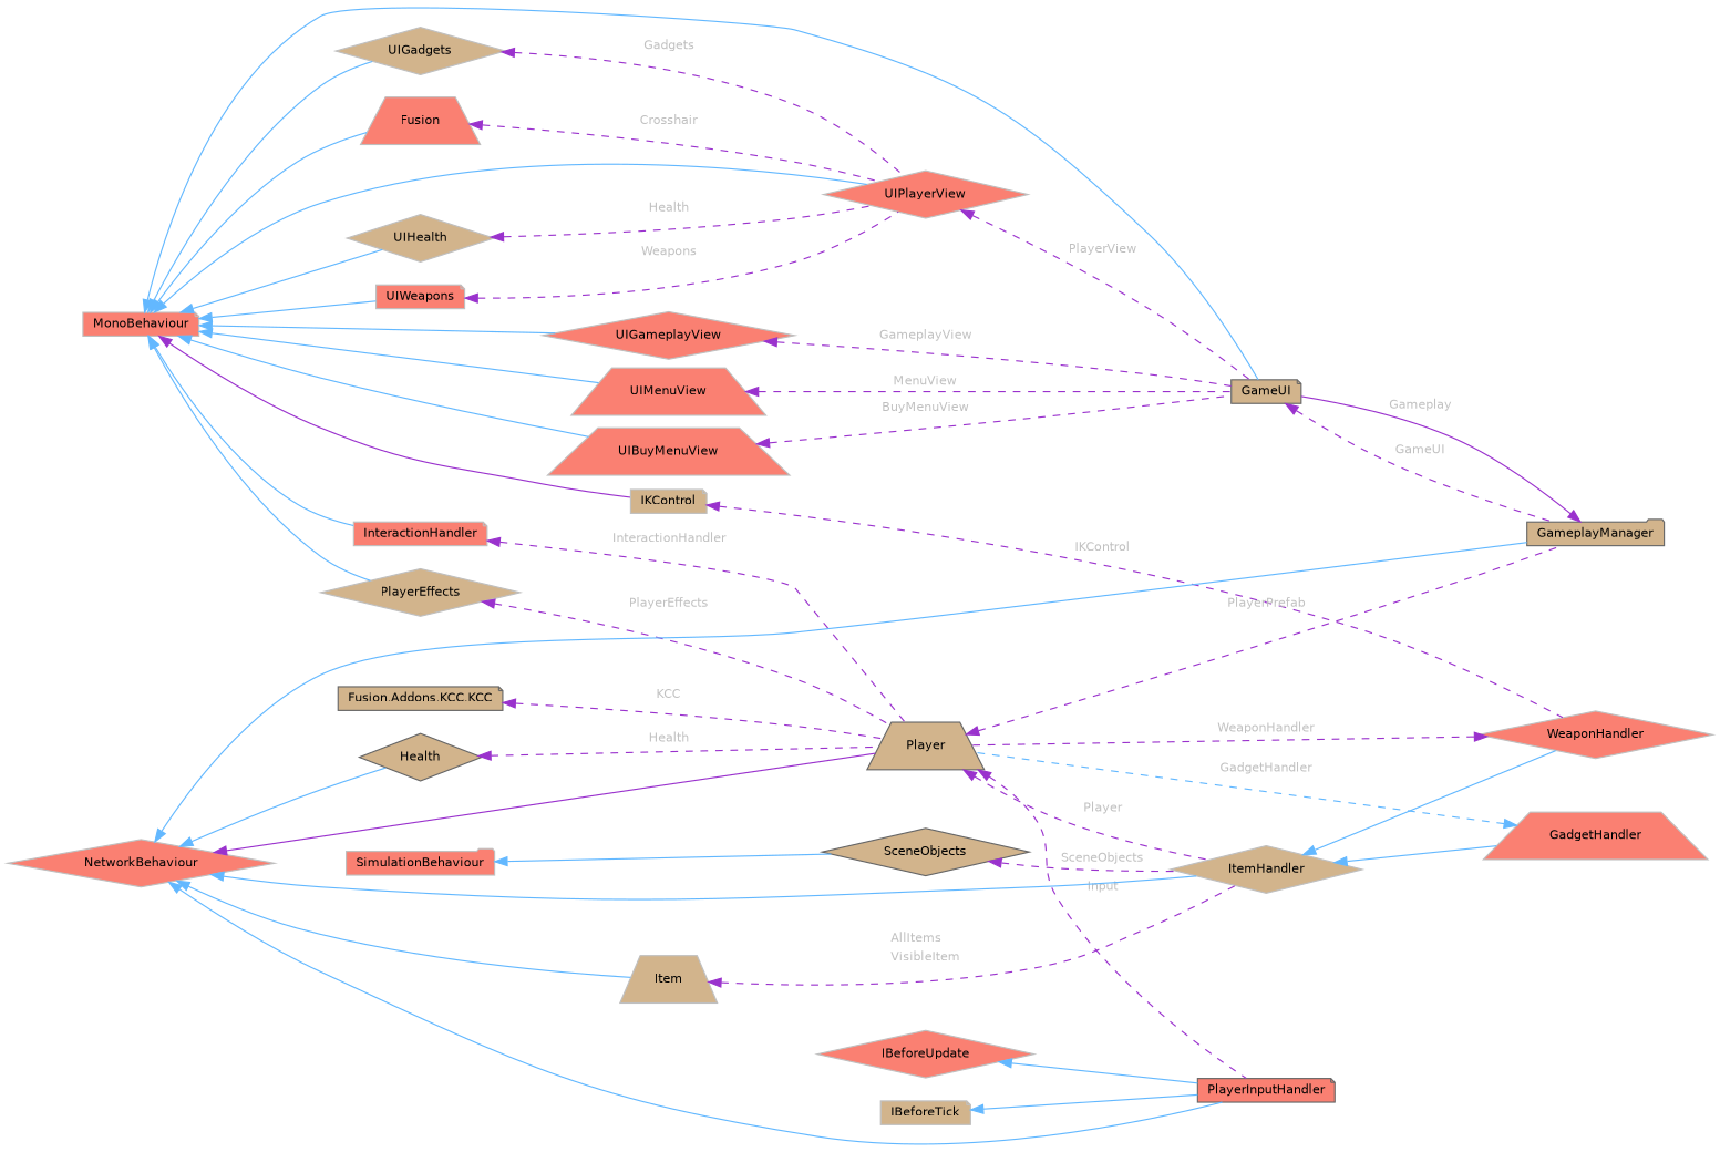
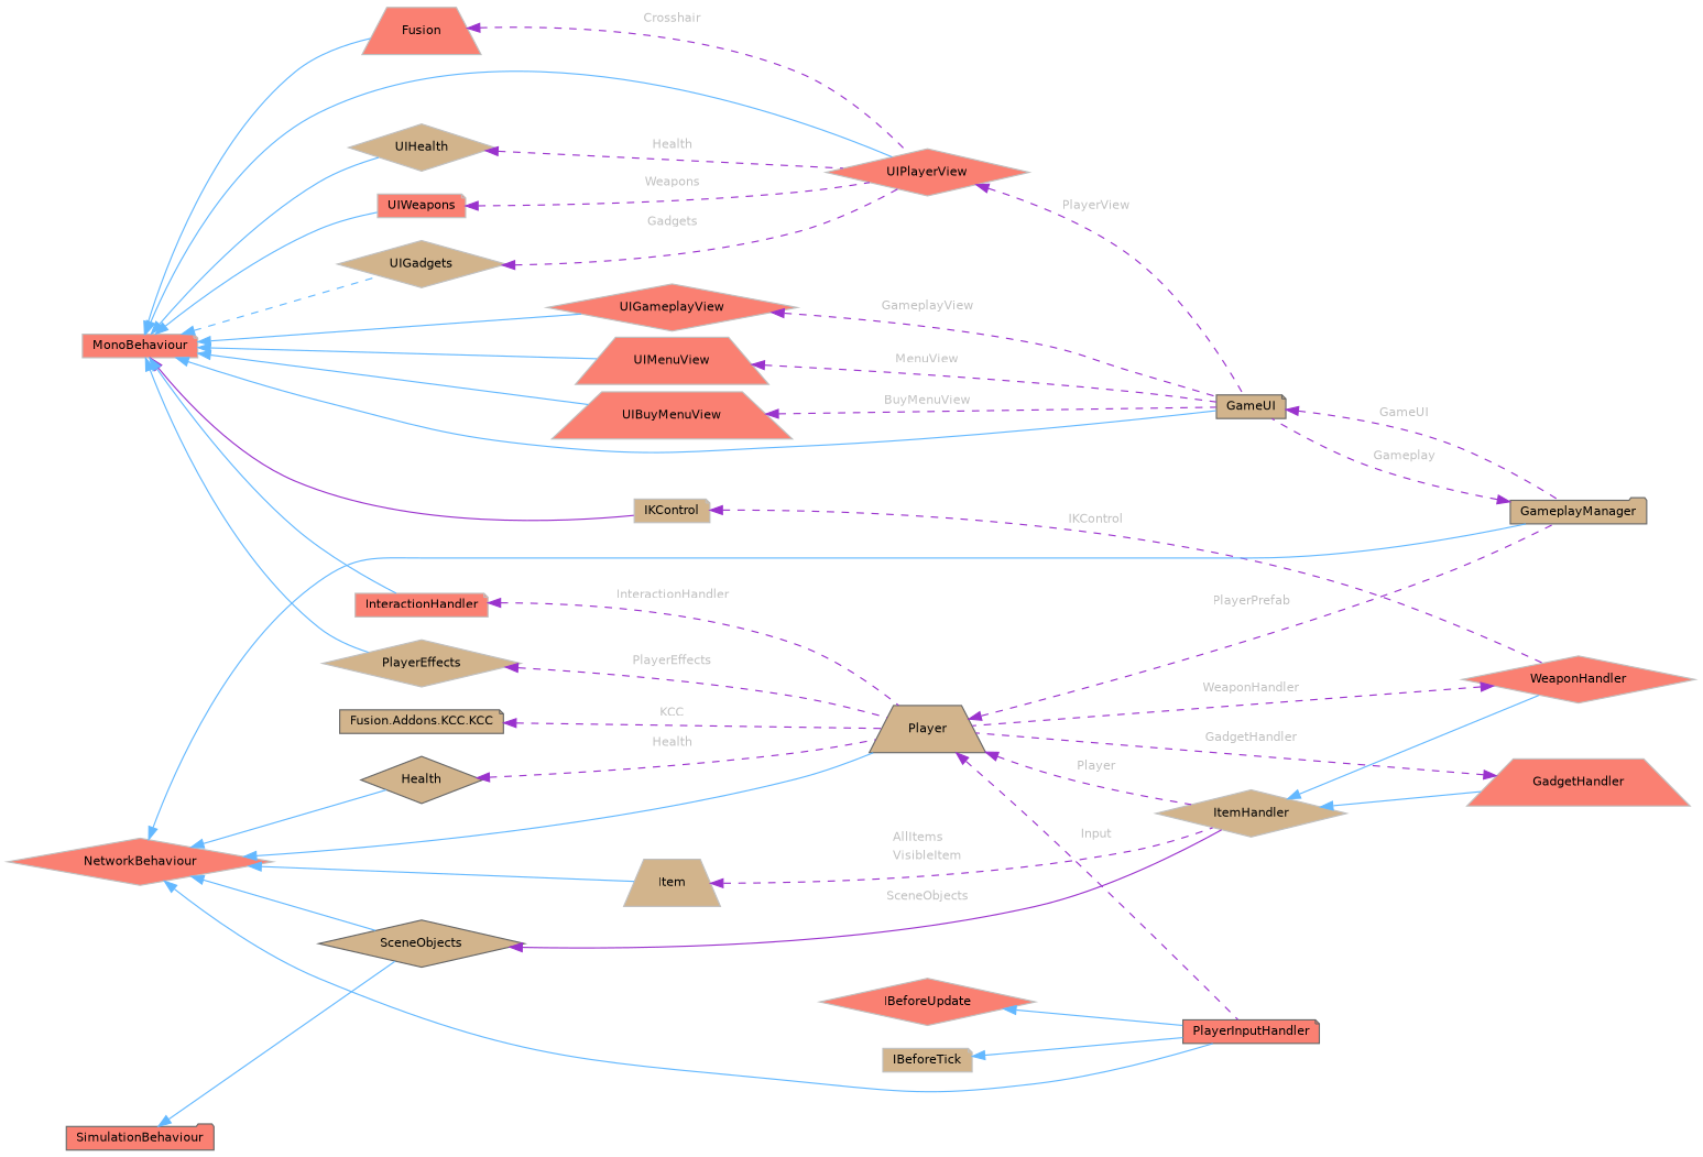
  digraph {
    rankdir=LR
    node [color=grey75 fillcolor=salmon fontname=Helvetica fontsize=10 shape=diamond style=filled]
    edge [color=darkorchid3 dir=back fontname=Helvetica fontsize=10 labelfontname=Helvetica labelfontsize=10 style=solid]
    n1 [color=gray40 fillcolor=tan fontcolor=black height=0.2 label=GameUI shape=note width=0.4]
    n2 [color=gray40 fillcolor=tan height=0.2 label=GameplayManager shape=folder width=0.4]
    n3 [height=0.2 label=MonoBehaviour shape=note width=0.4]
    n4 [fillcolor=tan height=0.2 label=IKControl shape=note width=0.4]
    n5 [height=0.2 label=InteractionHandler shape=note width=0.4]
    n6 [fillcolor=tan height=0.2 label=PlayerEffects width=0.4]
    n7 [height=0.2 label=UIPlayerView width=0.4]
    n8 [fillcolor=tan height=0.2 label=UIHealth width=0.4]
    n9 [height=0.2 label=UIWeapons shape=note width=0.4]
    n10 [fillcolor=tan height=0.2 label=UIGadgets width=0.4]
    n11 [height=0.2 label=Fusion shape=trapezium width=0.4]
    n12 [height=0.2 label=UIGameplayView width=0.4]
    n13 [height=0.2 label=UIMenuView shape=trapezium width=0.4]
    n14 [height=0.2 label=UIBuyMenuView shape=trapezium width=0.4]
    n15 [height=0.2 label=WeaponHandler width=0.4]
    n16 [color=gray40 fillcolor=tan height=0.2 label=Player shape=trapezium width=0.4]
    n17 [height=0.2 label=NetworkBehaviour width=0.4]
    n18 [color=gray40 fillcolor=tan height=0.2 label=Health width=0.4]
    n19 [fillcolor=tan height=0.2 label=ItemHandler width=0.4]
    n20 [fillcolor=tan height=0.2 label=Item shape=trapezium width=0.4]
    n21 [color=gray40 height=0.2 label=PlayerInputHandler shape=note width=0.4]
    n22 [height=0.2 label=GadgetHandler shape=trapezium width=0.4]
    n23 [color=gray40 fillcolor=tan height=0.2 label="Fusion.Addons.KCC.KCC" shape=note width=0.4]
    n24 [color=gray40 fillcolor=tan height=0.2 label=SceneObjects width=0.4]
-   n25 [height=0.2 label=SimulationBehaviour shape=folder width=0.4]
+   n25 [color=gray40 height=0.2 label=SimulationBehaviour shape=folder width=0.4]
    n26 [height=0.2 label=IBeforeUpdate width=0.4]
    n27 [fillcolor=tan height=0.2 label=IBeforeTick shape=note width=0.4]
    n1 -> n2 [fontcolor=grey label=<<TABLE CELLBORDER="0" BORDER="0"><TR><TD VALIGN="top" ALIGN="LEFT" CELLPADDING="1" CELLSPACING="0">GameUI</TD></TR> </TABLE>> style=dashed]
-   n2 -> n1 [fontcolor=grey label=<<TABLE CELLBORDER="0" BORDER="0"><TR><TD VALIGN="top" ALIGN="LEFT" CELLPADDING="1" CELLSPACING="0">Gameplay</TD></TR> </TABLE>>]
+   n2 -> n1 [fontcolor=grey label=<<TABLE CELLBORDER="0" BORDER="0"><TR><TD VALIGN="top" ALIGN="LEFT" CELLPADDING="1" CELLSPACING="0">Gameplay</TD></TR> </TABLE>> style=dashed]
    n3 -> n1 [color=steelblue1]
    n3 -> n4
    n3 -> n5 [color=steelblue1]
    n3 -> n6 [color=steelblue1]
    n3 -> n7 [color=steelblue1]
    n3 -> n8 [color=steelblue1]
    n3 -> n9 [color=steelblue1]
-   n3 -> n10 [color=steelblue1]
+   n3 -> n10 [color=steelblue1 style=dashed]
    n3 -> n11 [color=steelblue1]
    n3 -> n12 [color=steelblue1]
    n3 -> n13 [color=steelblue1]
    n3 -> n14 [color=steelblue1]
    n4 -> n15 [fontcolor=grey label=<<TABLE CELLBORDER="0" BORDER="0"><TR><TD VALIGN="top" ALIGN="LEFT" CELLPADDING="1" CELLSPACING="0">IKControl</TD></TR> </TABLE>> style=dashed]
    n5 -> n16 [fontcolor=grey label=<<TABLE CELLBORDER="0" BORDER="0"><TR><TD VALIGN="top" ALIGN="LEFT" CELLPADDING="1" CELLSPACING="0">InteractionHandler</TD></TR> </TABLE>> style=dashed]
    n6 -> n16 [fontcolor=grey label=<<TABLE CELLBORDER="0" BORDER="0"><TR><TD VALIGN="top" ALIGN="LEFT" CELLPADDING="1" CELLSPACING="0">PlayerEffects</TD></TR> </TABLE>> style=dashed]
    n7 -> n1 [fontcolor=grey label=<<TABLE CELLBORDER="0" BORDER="0"><TR><TD VALIGN="top" ALIGN="LEFT" CELLPADDING="1" CELLSPACING="0">PlayerView</TD></TR> </TABLE>> style=dashed]
    n8 -> n7 [fontcolor=grey label=<<TABLE CELLBORDER="0" BORDER="0"><TR><TD VALIGN="top" ALIGN="LEFT" CELLPADDING="1" CELLSPACING="0">Health</TD></TR> </TABLE>> style=dashed]
    n9 -> n7 [fontcolor=grey label=<<TABLE CELLBORDER="0" BORDER="0"><TR><TD VALIGN="top" ALIGN="LEFT" CELLPADDING="1" CELLSPACING="0">Weapons</TD></TR> </TABLE>> style=dashed]
    n10 -> n7 [fontcolor=grey label=<<TABLE CELLBORDER="0" BORDER="0"><TR><TD VALIGN="top" ALIGN="LEFT" CELLPADDING="1" CELLSPACING="0">Gadgets</TD></TR> </TABLE>> style=dashed]
    n11 -> n7 [fontcolor=grey label=<<TABLE CELLBORDER="0" BORDER="0"><TR><TD VALIGN="top" ALIGN="LEFT" CELLPADDING="1" CELLSPACING="0">Crosshair</TD></TR> </TABLE>> style=dashed]
    n12 -> n1 [fontcolor=grey label=<<TABLE CELLBORDER="0" BORDER="0"><TR><TD VALIGN="top" ALIGN="LEFT" CELLPADDING="1" CELLSPACING="0">GameplayView</TD></TR> </TABLE>> style=dashed]
    n13 -> n1 [fontcolor=grey label=<<TABLE CELLBORDER="0" BORDER="0"><TR><TD VALIGN="top" ALIGN="LEFT" CELLPADDING="1" CELLSPACING="0">MenuView</TD></TR> </TABLE>> style=dashed]
    n14 -> n1 [fontcolor=grey label=<<TABLE CELLBORDER="0" BORDER="0"><TR><TD VALIGN="top" ALIGN="LEFT" CELLPADDING="1" CELLSPACING="0">BuyMenuView</TD></TR> </TABLE>> style=dashed]
    n15 -> n16 [fontcolor=grey label=<<TABLE CELLBORDER="0" BORDER="0"><TR><TD VALIGN="top" ALIGN="LEFT" CELLPADDING="1" CELLSPACING="0">WeaponHandler</TD></TR> </TABLE>> style=dashed]
    n16 -> n2 [fontcolor=grey label=<<TABLE CELLBORDER="0" BORDER="0"><TR><TD VALIGN="top" ALIGN="LEFT" CELLPADDING="1" CELLSPACING="0">PlayerPrefab</TD></TR> </TABLE>> style=dashed]
    n16 -> n19 [fontcolor=grey label=<<TABLE CELLBORDER="0" BORDER="0"><TR><TD VALIGN="top" ALIGN="LEFT" CELLPADDING="1" CELLSPACING="0">Player</TD></TR> </TABLE>> style=dashed]
    n16 -> n21 [fontcolor=grey label=<<TABLE CELLBORDER="0" BORDER="0"><TR><TD VALIGN="top" ALIGN="LEFT" CELLPADDING="1" CELLSPACING="0">Input</TD></TR> </TABLE>> style=dashed]
    n17 -> n2 [color=steelblue1]
-   n17 -> n16
+   n17 -> n16 [color=steelblue1]
    n17 -> n18 [color=steelblue1]
-   n17 -> n19 [color=steelblue1]
+   n17 -> n24 [color=steelblue1]
    n17 -> n20 [color=steelblue1]
    n17 -> n21 [color=steelblue1]
    n18 -> n16 [fontcolor=grey label=<<TABLE CELLBORDER="0" BORDER="0"><TR><TD VALIGN="top" ALIGN="LEFT" CELLPADDING="1" CELLSPACING="0">Health</TD></TR> </TABLE>> style=dashed]
    n19 -> n15 [color=steelblue1]
    n19 -> n22 [color=steelblue1]
    n20 -> n19 [fontcolor=grey label=<<TABLE CELLBORDER="0" BORDER="0"><TR><TD VALIGN="top" ALIGN="LEFT" CELLPADDING="1" CELLSPACING="0">AllItems</TD></TR> <TR><TD VALIGN="top" ALIGN="LEFT" CELLPADDING="1" CELLSPACING="0">VisibleItem</TD></TR> </TABLE>> style=dashed]
-   n22 -> n16 [color=steelblue1 fontcolor=grey label=<<TABLE CELLBORDER="0" BORDER="0"><TR><TD VALIGN="top" ALIGN="LEFT" CELLPADDING="1" CELLSPACING="0">GadgetHandler</TD></TR> </TABLE>> style=dashed]
+   n22 -> n16 [fontcolor=grey label=<<TABLE CELLBORDER="0" BORDER="0"><TR><TD VALIGN="top" ALIGN="LEFT" CELLPADDING="1" CELLSPACING="0">GadgetHandler</TD></TR> </TABLE>> style=dashed]
    n23 -> n16 [fontcolor=grey label=<<TABLE CELLBORDER="0" BORDER="0"><TR><TD VALIGN="top" ALIGN="LEFT" CELLPADDING="1" CELLSPACING="0">KCC</TD></TR> </TABLE>> style=dashed]
-   n24 -> n19 [fontcolor=grey label=<<TABLE CELLBORDER="0" BORDER="0"><TR><TD VALIGN="top" ALIGN="LEFT" CELLPADDING="1" CELLSPACING="0">SceneObjects</TD></TR> </TABLE>> style=dashed]
+   n24 -> n19 [fontcolor=grey label=<<TABLE CELLBORDER="0" BORDER="0"><TR><TD VALIGN="top" ALIGN="LEFT" CELLPADDING="1" CELLSPACING="0">SceneObjects</TD></TR> </TABLE>>]
    n25 -> n24 [color=steelblue1]
    n26 -> n21 [color=steelblue1]
    n27 -> n21 [color=steelblue1]
  }
